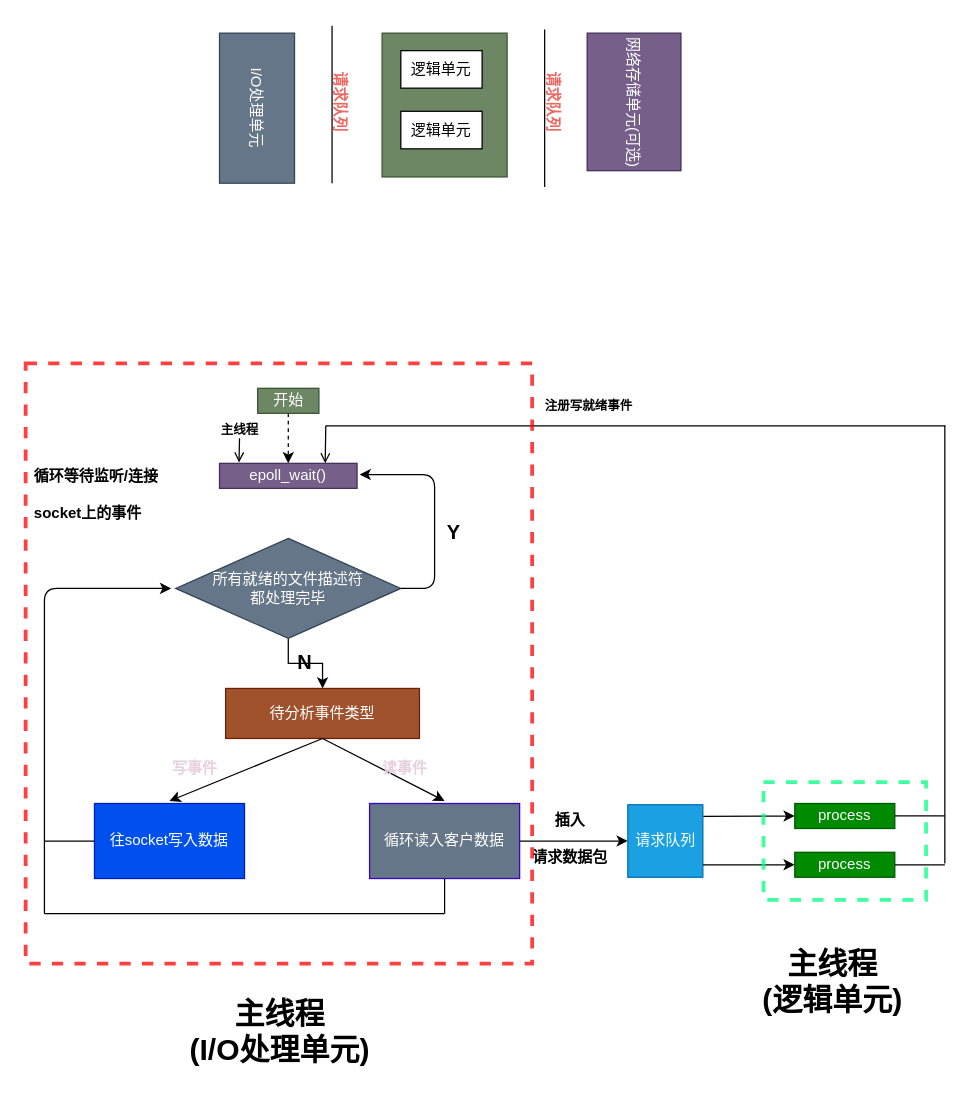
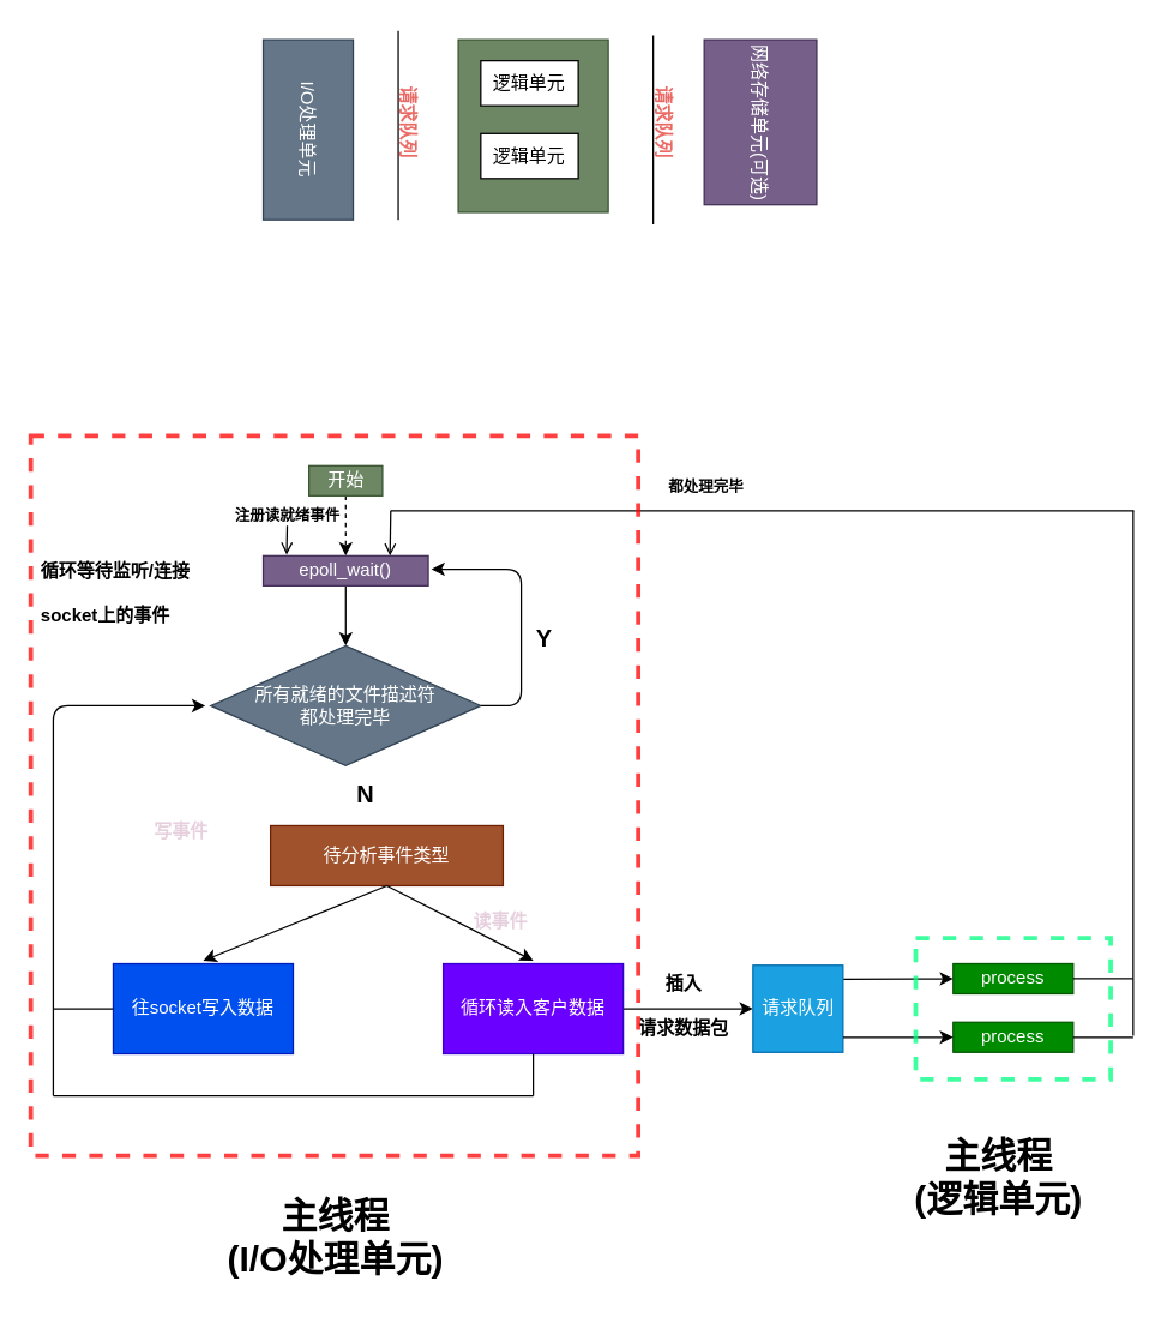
  <mxCell id="0" />
  <mxCell id="1" parent="0" />
  <mxCell id="2" value="I/O处理单元" style="rounded=0;whiteSpace=wrap;html=1;rotation=90;fillColor=#647687;strokeColor=#314354;fontColor=#ffffff;" parent="1" vertex="1"><mxGeometry x="145" y="56" width="120" height="60" as="geometry" /></mxCell>
  <mxCell id="3" value="" style="rounded=0;whiteSpace=wrap;html=1;rotation=90;fillColor=#6d8764;strokeColor=#3A5431;fontColor=#ffffff;" parent="1" vertex="1"><mxGeometry x="297.5" y="33.5" width="115" height="100" as="geometry" /></mxCell>
  <mxCell id="4" value="网络存储单元(可选)" style="rounded=0;whiteSpace=wrap;html=1;rotation=90;fillColor=#76608a;strokeColor=#432D57;fontColor=#ffffff;" parent="1" vertex="1"><mxGeometry x="451.5" y="43.5" width="110" height="75" as="geometry" /></mxCell>
  <mxCell id="5" value="逻辑单元" style="rounded=0;whiteSpace=wrap;html=1;" parent="1" vertex="1"><mxGeometry x="320" y="40" width="65" height="30" as="geometry" /></mxCell>
  <mxCell id="6" value="逻辑单元" style="rounded=0;whiteSpace=wrap;html=1;" parent="1" vertex="1"><mxGeometry x="320" y="88.5" width="65" height="30" as="geometry" /></mxCell>
  <mxCell id="7" value="" style="endArrow=none;html=1;" parent="1" edge="1"><mxGeometry width="50" height="50" relative="1" as="geometry"><mxPoint x="265" y="146" as="sourcePoint" /><mxPoint x="265" y="20" as="targetPoint" /></mxGeometry></mxCell>
  <mxCell id="8" value="" style="endArrow=none;html=1;" parent="1" edge="1"><mxGeometry width="50" height="50" relative="1" as="geometry"><mxPoint x="435" y="149" as="sourcePoint" /><mxPoint x="435" y="23" as="targetPoint" /></mxGeometry></mxCell>
  <mxCell id="9" value="&lt;font style=&quot;font-size: 12px&quot; color=&quot;#ea6b66&quot;&gt;请求队列&lt;/font&gt;" style="text;strokeColor=none;fillColor=none;html=1;fontSize=24;fontStyle=1;verticalAlign=middle;align=center;rotation=90;" parent="1" vertex="1"><mxGeometry x="226" y="61" width="100" height="40" as="geometry" /></mxCell>
  <mxCell id="10" value="&lt;font style=&quot;font-size: 12px&quot; color=&quot;#ea6b66&quot;&gt;请求队列&lt;/font&gt;" style="text;strokeColor=none;fillColor=none;html=1;fontSize=24;fontStyle=1;verticalAlign=middle;align=center;rotation=90;" parent="1" vertex="1"><mxGeometry x="396" y="61" width="100" height="40" as="geometry" /></mxCell>
  <mxCell id="11" value="" style="edgeStyle=orthogonalEdgeStyle;rounded=0;orthogonalLoop=1;jettySize=auto;html=1;dashed=1;" parent="1" source="12" target="14" edge="1"><mxGeometry relative="1" as="geometry" /></mxCell>
  <mxCell id="12" value="开始" style="rounded=0;whiteSpace=wrap;html=1;fillColor=#6d8764;strokeColor=#3A5431;fontColor=#ffffff;" parent="1" vertex="1"><mxGeometry x="205.5" y="310" width="49" height="20" as="geometry" /></mxCell>
+ <mxCell id="13" value="" style="edgeStyle=orthogonalEdgeStyle;rounded=0;orthogonalLoop=1;jettySize=auto;html=1;" parent="1" source="14" target="16" edge="1"><mxGeometry relative="1" as="geometry" /></mxCell>
  <mxCell id="14" value="epoll_wait()" style="rounded=0;whiteSpace=wrap;html=1;fillColor=#76608a;strokeColor=#432D57;fontColor=#ffffff;" parent="1" vertex="1"><mxGeometry x="175" y="370" width="110" height="20" as="geometry" /></mxCell>
- <mxCell id="15" value="" style="edgeStyle=orthogonalEdgeStyle;rounded=0;orthogonalLoop=1;jettySize=auto;html=1;" parent="1" source="16" target="17" edge="1"><mxGeometry relative="1" as="geometry" /></mxCell>
  <mxCell id="16" value="&lt;font style=&quot;font-size: 12px&quot;&gt;所有就绪的文件描述符&lt;br&gt;都处理完毕&lt;/font&gt;" style="rhombus;whiteSpace=wrap;html=1;fillColor=#647687;strokeColor=#314354;fontColor=#ffffff;" parent="1" vertex="1"><mxGeometry x="140" y="430" width="180" height="80" as="geometry" /></mxCell>
  <mxCell id="17" value="待分析事件类型" style="rounded=0;whiteSpace=wrap;html=1;fillColor=#a0522d;strokeColor=#6D1F00;fontColor=#ffffff;" parent="1" vertex="1"><mxGeometry x="179.88" y="550" width="155" height="40" as="geometry" /></mxCell>
  <mxCell id="18" value="" style="endArrow=classic;html=1;exitX=0.5;exitY=1;exitDx=0;exitDy=0;" parent="1" source="17" edge="1"><mxGeometry width="50" height="50" relative="1" as="geometry"><mxPoint x="225.5" y="600" as="sourcePoint" /><mxPoint x="135" y="640" as="targetPoint" /></mxGeometry></mxCell>
  <mxCell id="19" value="" style="endArrow=classic;html=1;exitX=0.5;exitY=1;exitDx=0;exitDy=0;" parent="1" source="17" edge="1"><mxGeometry width="50" height="50" relative="1" as="geometry"><mxPoint x="240.005" y="600" as="sourcePoint" /><mxPoint x="355" y="640" as="targetPoint" /></mxGeometry></mxCell>
  <mxCell id="20" value="往socket写入数据" style="rounded=0;whiteSpace=wrap;html=1;fillColor=#0050ef;strokeColor=#001DBC;fontColor=#ffffff;" parent="1" vertex="1"><mxGeometry x="75" y="642" width="120" height="60" as="geometry" /></mxCell>
  <mxCell id="21" value="" style="edgeStyle=orthogonalEdgeStyle;rounded=0;orthogonalLoop=1;jettySize=auto;html=1;" parent="1" source="22" target="29" edge="1"><mxGeometry relative="1" as="geometry" /></mxCell>
- <mxCell id="22" value="循环读入客户数据" style="rounded=0;whiteSpace=wrap;html=1;fillColor=#647687;strokeColor=#3700CC;fontColor=#ffffff;" parent="1" vertex="1"><mxGeometry x="295" y="642" width="120" height="60" as="geometry" /></mxCell>
- <mxCell id="23" value="&lt;font style=&quot;font-size: 12px&quot; color=&quot;#e6d0de&quot;&gt;写事件&lt;/font&gt;" style="text;strokeColor=none;fillColor=none;html=1;fontSize=24;fontStyle=1;verticalAlign=middle;align=center;" parent="1" vertex="1"><mxGeometry x="129.88" y="600" width="50" height="20" as="geometry" /></mxCell>
- <mxCell id="24" value="&lt;font style=&quot;font-size: 12px&quot; color=&quot;#e6d0de&quot;&gt;读事件&lt;/font&gt;" style="text;strokeColor=none;fillColor=none;html=1;fontSize=24;fontStyle=1;verticalAlign=middle;align=center;" parent="1" vertex="1"><mxGeometry x="298" y="600" width="50" height="20" as="geometry" /></mxCell>
+ <mxCell id="22" value="循环读入客户数据" style="rounded=0;whiteSpace=wrap;html=1;fillColor=#6a00ff;strokeColor=#3700CC;fontColor=#ffffff;" parent="1" vertex="1"><mxGeometry x="295" y="642" width="120" height="60" as="geometry" /></mxCell>
+ <mxCell id="23" value="&lt;font style=&quot;font-size: 12px&quot; color=&quot;#e6d0de&quot;&gt;写事件&lt;/font&gt;" style="text;strokeColor=none;fillColor=none;html=1;fontSize=24;fontStyle=1;verticalAlign=middle;align=center;" parent="1" vertex="1"><mxGeometry x="94.88" y="540" width="50" height="20" as="geometry" /></mxCell>
+ <mxCell id="24" value="&lt;font style=&quot;font-size: 12px&quot; color=&quot;#e6d0de&quot;&gt;读事件&lt;/font&gt;" style="text;strokeColor=none;fillColor=none;html=1;fontSize=24;fontStyle=1;verticalAlign=middle;align=center;" parent="1" vertex="1"><mxGeometry x="308" y="600" width="50" height="20" as="geometry" /></mxCell>
  <mxCell id="25" value="" style="endArrow=none;html=1;entryX=0.5;entryY=1;entryDx=0;entryDy=0;" parent="1" target="22" edge="1"><mxGeometry width="50" height="50" relative="1" as="geometry"><mxPoint x="355" y="730" as="sourcePoint" /><mxPoint x="255" y="500" as="targetPoint" /></mxGeometry></mxCell>
  <mxCell id="26" value="" style="endArrow=none;html=1;" parent="1" edge="1"><mxGeometry width="50" height="50" relative="1" as="geometry"><mxPoint x="35" y="730" as="sourcePoint" /><mxPoint x="355" y="730" as="targetPoint" /></mxGeometry></mxCell>
  <mxCell id="27" value="" style="edgeStyle=elbowEdgeStyle;elbow=horizontal;endArrow=classic;html=1;entryX=-0.02;entryY=0.5;entryDx=0;entryDy=0;entryPerimeter=0;" parent="1" target="16" edge="1"><mxGeometry width="50" height="50" relative="1" as="geometry"><mxPoint x="35" y="730" as="sourcePoint" /><mxPoint x="255" y="530" as="targetPoint" /><Array as="points"><mxPoint x="35" y="630" /></Array></mxGeometry></mxCell>
  <mxCell id="28" value="" style="endArrow=none;html=1;exitX=0;exitY=0.5;exitDx=0;exitDy=0;" parent="1" source="20" edge="1"><mxGeometry width="50" height="50" relative="1" as="geometry"><mxPoint x="255" y="540" as="sourcePoint" /><mxPoint x="35" y="672" as="targetPoint" /></mxGeometry></mxCell>
  <mxCell id="29" value="请求队列" style="rounded=0;whiteSpace=wrap;html=1;fillColor=#1ba1e2;strokeColor=#006EAF;fontColor=#ffffff;" parent="1" vertex="1"><mxGeometry x="501.5" y="643" width="60" height="58" as="geometry" /></mxCell>
  <mxCell id="30" value="&lt;font style=&quot;font-size: 12px&quot;&gt;插入&lt;br&gt;请求数据包&lt;/font&gt;" style="text;strokeColor=none;fillColor=none;html=1;fontSize=24;fontStyle=1;verticalAlign=middle;align=center;" parent="1" vertex="1"><mxGeometry x="425" y="645" width="60" height="42" as="geometry" /></mxCell>
  <mxCell id="31" value="process" style="rounded=0;whiteSpace=wrap;html=1;fillColor=#008a00;strokeColor=#005700;fontColor=#ffffff;" parent="1" vertex="1"><mxGeometry x="635" y="642" width="80" height="20" as="geometry" /></mxCell>
  <mxCell id="32" value="process" style="rounded=0;whiteSpace=wrap;html=1;fillColor=#008a00;strokeColor=#005700;fontColor=#ffffff;" parent="1" vertex="1"><mxGeometry x="635" y="681" width="80" height="20" as="geometry" /></mxCell>
  <mxCell id="33" value="" style="endArrow=classic;html=1;exitX=1.006;exitY=0.162;exitDx=0;exitDy=0;exitPerimeter=0;entryX=0;entryY=0.5;entryDx=0;entryDy=0;" parent="1" source="29" target="31" edge="1"><mxGeometry width="50" height="50" relative="1" as="geometry"><mxPoint x="615" y="680" as="sourcePoint" /><mxPoint x="665" y="630" as="targetPoint" /></mxGeometry></mxCell>
  <mxCell id="34" value="" style="endArrow=classic;html=1;exitX=1.002;exitY=0.828;exitDx=0;exitDy=0;exitPerimeter=0;entryX=0;entryY=0.5;entryDx=0;entryDy=0;" parent="1" source="29" target="32" edge="1"><mxGeometry width="50" height="50" relative="1" as="geometry"><mxPoint x="615" y="680" as="sourcePoint" /><mxPoint x="665" y="630" as="targetPoint" /></mxGeometry></mxCell>
  <mxCell id="35" value="" style="endArrow=none;html=1;exitX=1;exitY=0.5;exitDx=0;exitDy=0;" parent="1" source="32" edge="1"><mxGeometry width="50" height="50" relative="1" as="geometry"><mxPoint x="635" y="680" as="sourcePoint" /><mxPoint x="755" y="691" as="targetPoint" /></mxGeometry></mxCell>
  <mxCell id="36" value="" style="endArrow=none;html=1;exitX=1;exitY=0.5;exitDx=0;exitDy=0;" parent="1" edge="1"><mxGeometry width="50" height="50" relative="1" as="geometry"><mxPoint x="715" y="651.83" as="sourcePoint" /><mxPoint x="755" y="651.83" as="targetPoint" /></mxGeometry></mxCell>
  <mxCell id="37" value="" style="endArrow=none;html=1;" parent="1" edge="1"><mxGeometry width="50" height="50" relative="1" as="geometry"><mxPoint x="755" y="690" as="sourcePoint" /><mxPoint x="755" y="340" as="targetPoint" /></mxGeometry></mxCell>
  <mxCell id="38" value="" style="endArrow=open;html=1;entryX=0.75;entryY=0;entryDx=0;entryDy=0;endFill=0;" parent="1" edge="1"><mxGeometry width="50" height="50" relative="1" as="geometry"><mxPoint x="260" y="340" as="sourcePoint" /><mxPoint x="259.5" y="370" as="targetPoint" /></mxGeometry></mxCell>
  <mxCell id="39" value="" style="endArrow=none;html=1;" parent="1" edge="1"><mxGeometry width="50" height="50" relative="1" as="geometry"><mxPoint x="260" y="340" as="sourcePoint" /><mxPoint x="755.5" y="340" as="targetPoint" /></mxGeometry></mxCell>
  <mxCell id="40" value="" style="edgeStyle=elbowEdgeStyle;elbow=horizontal;endArrow=classic;html=1;entryX=1;entryY=0.5;entryDx=0;entryDy=0;" parent="1" edge="1"><mxGeometry width="50" height="50" relative="1" as="geometry"><mxPoint x="320" y="470" as="sourcePoint" /><mxPoint x="287" y="379" as="targetPoint" /><Array as="points"><mxPoint x="347" y="419" /></Array></mxGeometry></mxCell>
- <mxCell id="41" value="&lt;font style=&quot;font-size: 10px&quot;&gt;主线程&lt;/font&gt;" style="text;strokeColor=none;fillColor=none;html=1;fontSize=24;fontStyle=1;verticalAlign=middle;align=center;" parent="1" vertex="1"><mxGeometry x="156" y="334" width="70" height="10" as="geometry" /></mxCell>
+ <mxCell id="41" value="&lt;font style=&quot;font-size: 10px&quot;&gt;注册读就绪事件&lt;/font&gt;" style="text;strokeColor=none;fillColor=none;html=1;fontSize=24;fontStyle=1;verticalAlign=middle;align=center;" parent="1" vertex="1"><mxGeometry x="156" y="334" width="70" height="10" as="geometry" /></mxCell>
  <mxCell id="42" value="&lt;font style=&quot;font-size: 12px&quot;&gt;循环等待监听/连接&lt;br&gt;socket上的事件&lt;/font&gt;" style="text;strokeColor=none;fillColor=none;html=1;fontSize=24;fontStyle=1;verticalAlign=middle;align=left;" parent="1" vertex="1"><mxGeometry x="25" y="390" width="101" as="geometry" /></mxCell>
- <mxCell id="43" value="&lt;font style=&quot;font-size: 10px&quot;&gt;注册写就绪事件&lt;/font&gt;" style="text;strokeColor=none;fillColor=none;html=1;fontSize=24;fontStyle=1;verticalAlign=middle;align=center;" parent="1" vertex="1"><mxGeometry x="425" y="310" width="90" height="20" as="geometry" /></mxCell>
+ <mxCell id="43" value="&lt;font style=&quot;font-size: 10px&quot;&gt;都处理完毕&lt;/font&gt;" style="text;strokeColor=none;fillColor=none;html=1;fontSize=24;fontStyle=1;verticalAlign=middle;align=center;" parent="1" vertex="1"><mxGeometry x="425" y="310" width="90" height="20" as="geometry" /></mxCell>
  <mxCell id="44" value="&lt;font style=&quot;font-size: 16px&quot;&gt;Y&lt;/font&gt;" style="text;strokeColor=none;fillColor=none;html=1;fontSize=24;fontStyle=1;verticalAlign=middle;align=center;" parent="1" vertex="1"><mxGeometry x="353" y="408" width="17" height="30" as="geometry" /></mxCell>
  <mxCell id="45" value="&lt;font style=&quot;font-size: 16px&quot;&gt;N&lt;/font&gt;" style="text;strokeColor=none;fillColor=none;html=1;fontSize=24;fontStyle=1;verticalAlign=middle;align=center;" parent="1" vertex="1"><mxGeometry x="237" y="517" width="12" height="20" as="geometry" /></mxCell>
  <mxCell id="46" value="" style="endArrow=open;html=1;entryX=0.142;entryY=-0.037;entryDx=0;entryDy=0;entryPerimeter=0;endFill=0;" parent="1" target="14" edge="1"><mxGeometry width="50" height="50" relative="1" as="geometry"><mxPoint x="191" y="350" as="sourcePoint" /><mxPoint x="215" y="370" as="targetPoint" /></mxGeometry></mxCell>
  <mxCell id="47" value="" style="rounded=0;whiteSpace=wrap;html=1;dashed=1;strokeWidth=3;opacity=75;fillColor=none;strokeColor=#00FF80;" vertex="1" parent="1"><mxGeometry x="610" y="625" width="130" height="94" as="geometry" /></mxCell>
  <mxCell id="48" value="" style="rounded=0;whiteSpace=wrap;html=1;dashed=1;strokeWidth=3;opacity=75;fillColor=none;strokeColor=#FF0000;" vertex="1" parent="1"><mxGeometry x="20" y="290" width="405" height="480" as="geometry" /></mxCell>
  <mxCell id="49" value="主线程&lt;br&gt;(I/O处理单元)" style="text;strokeColor=none;fillColor=none;html=1;fontSize=24;fontStyle=1;verticalAlign=middle;align=center;dashed=1;opacity=75;" vertex="1" parent="1"><mxGeometry x="113" y="790" width="219" height="70" as="geometry" /></mxCell>
  <mxCell id="50" value="主线程&lt;br&gt;(逻辑单元)" style="text;strokeColor=none;fillColor=none;html=1;fontSize=24;fontStyle=1;verticalAlign=middle;align=center;dashed=1;opacity=75;" vertex="1" parent="1"><mxGeometry x="575" y="760" width="180" height="50" as="geometry" /></mxCell>
